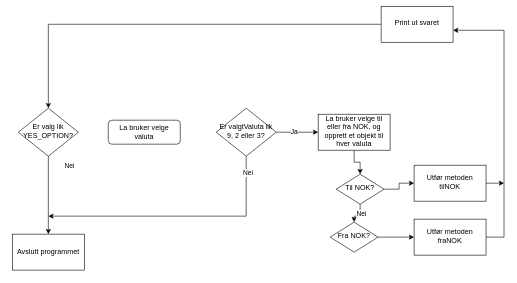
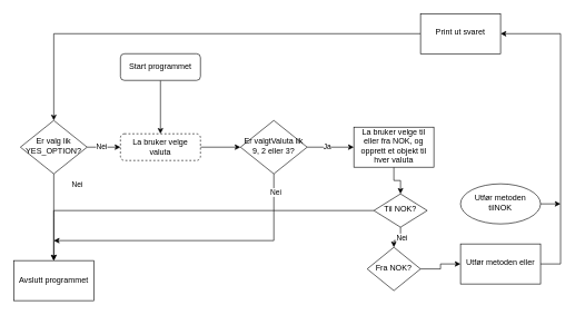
  <mxCell id="0" />
  <mxCell id="1" parent="0" />
+ <mxCell id="2" style="edgeStyle=orthogonalEdgeStyle;rounded=0;orthogonalLoop=1;jettySize=auto;html=1;entryX=0.5;entryY=0;entryDx=0;entryDy=0;" edge="1" parent="1" source="3" target="10"><mxGeometry relative="1" as="geometry" /></mxCell>
+ <mxCell id="3" value="Start programmet" style="rounded=1;whiteSpace=wrap;html=1;fontSize=12;glass=0;strokeWidth=1;shadow=0;" parent="1" vertex="1"><mxGeometry x="180" y="80" width="120" height="40" as="geometry" /></mxCell>
  <mxCell id="4" style="edgeStyle=orthogonalEdgeStyle;rounded=0;orthogonalLoop=1;jettySize=auto;html=1;" edge="1" parent="1" source="8"><mxGeometry relative="1" as="geometry"><mxPoint x="80" y="390" as="targetPoint" /></mxGeometry></mxCell>
  <mxCell id="5" value="Nei" style="edgeLabel;html=1;align=center;verticalAlign=middle;resizable=0;points=[];" vertex="1" connectable="0" parent="4"><mxGeometry x="-0.568" y="2" relative="1" as="geometry"><mxPoint x="32" y="-12" as="offset" /></mxGeometry></mxCell>
+ <mxCell id="6" style="edgeStyle=orthogonalEdgeStyle;rounded=0;orthogonalLoop=1;jettySize=auto;html=1;entryX=0;entryY=0.5;entryDx=0;entryDy=0;" edge="1" parent="1" source="8" target="10"><mxGeometry relative="1" as="geometry" /></mxCell>
+ <mxCell id="7" value="Nei" style="edgeLabel;html=1;align=center;verticalAlign=middle;resizable=0;points=[];" vertex="1" connectable="0" parent="6"><mxGeometry x="-0.158" y="1" relative="1" as="geometry"><mxPoint as="offset" /></mxGeometry></mxCell>
  <mxCell id="8" value="Er valg lik YES_OPTION?" style="rhombus;whiteSpace=wrap;html=1;shadow=0;fontFamily=Helvetica;fontSize=12;align=center;strokeWidth=1;spacing=6;spacingTop=-4;" parent="1" vertex="1"><mxGeometry x="30" y="180" width="100" height="80" as="geometry" /></mxCell>
- <mxCell id="10" value="La bruker velge valuta" style="rounded=1;whiteSpace=wrap;html=1;fontSize=12;glass=0;strokeWidth=1;shadow=0;" parent="1" vertex="1"><mxGeometry x="180" y="200" width="120" height="40" as="geometry" /></mxCell>
+ <mxCell id="9" style="edgeStyle=orthogonalEdgeStyle;rounded=0;orthogonalLoop=1;jettySize=auto;html=1;entryX=0;entryY=0.5;entryDx=0;entryDy=0;" edge="1" parent="1" source="10" target="15"><mxGeometry relative="1" as="geometry" /></mxCell>
+ <mxCell id="10" value="La bruker velge valuta" style="rounded=1;whiteSpace=wrap;html=1;fontSize=12;glass=0;strokeWidth=1;shadow=0;dashed=1;" parent="1" vertex="1"><mxGeometry x="180" y="200" width="120" height="40" as="geometry" /></mxCell>
  <mxCell id="11" style="edgeStyle=orthogonalEdgeStyle;rounded=0;orthogonalLoop=1;jettySize=auto;html=1;" edge="1" parent="1" source="15"><mxGeometry relative="1" as="geometry"><mxPoint x="80" y="360" as="targetPoint" /><Array as="points"><mxPoint x="410" y="360" /></Array></mxGeometry></mxCell>
  <mxCell id="12" value="Nei" style="edgeLabel;html=1;align=center;verticalAlign=middle;resizable=0;points=[];" vertex="1" connectable="0" parent="11"><mxGeometry x="-0.874" y="2" relative="1" as="geometry"><mxPoint as="offset" /></mxGeometry></mxCell>
  <mxCell id="13" value="" style="edgeStyle=orthogonalEdgeStyle;rounded=0;orthogonalLoop=1;jettySize=auto;html=1;" edge="1" parent="1" source="15" target="17"><mxGeometry relative="1" as="geometry" /></mxCell>
  <mxCell id="14" value="Ja" style="edgeLabel;html=1;align=center;verticalAlign=middle;resizable=0;points=[];" vertex="1" connectable="0" parent="13"><mxGeometry x="-0.184" y="1" relative="1" as="geometry"><mxPoint as="offset" /></mxGeometry></mxCell>
  <mxCell id="15" value="Er valgtValuta lik 9, 2 eller 3?" style="rhombus;whiteSpace=wrap;html=1;shadow=0;fontFamily=Helvetica;fontSize=12;align=center;strokeWidth=1;spacing=6;spacingTop=-4;" vertex="1" parent="1"><mxGeometry x="360" y="180" width="100" height="80" as="geometry" /></mxCell>
  <mxCell id="16" value="" style="edgeStyle=orthogonalEdgeStyle;rounded=0;orthogonalLoop=1;jettySize=auto;html=1;" edge="1" parent="1" source="17" target="21"><mxGeometry relative="1" as="geometry" /></mxCell>
  <mxCell id="17" value="La bruker velge til eller fra NOK, og opprett et objekt til hver valuta" style="whiteSpace=wrap;html=1;shadow=0;strokeWidth=1;spacing=6;spacingTop=-4;" vertex="1" parent="1"><mxGeometry x="530" y="190" width="120" height="60" as="geometry" /></mxCell>
  <mxCell id="18" value="" style="edgeStyle=orthogonalEdgeStyle;rounded=0;orthogonalLoop=1;jettySize=auto;html=1;" edge="1" parent="1" source="21" target="23"><mxGeometry relative="1" as="geometry" /></mxCell>
  <mxCell id="19" value="Nei" style="edgeLabel;html=1;align=center;verticalAlign=middle;resizable=0;points=[];" vertex="1" connectable="0" parent="18"><mxGeometry x="-0.234" y="1" relative="1" as="geometry"><mxPoint as="offset" /></mxGeometry></mxCell>
- <mxCell id="20" value="" style="edgeStyle=orthogonalEdgeStyle;rounded=0;orthogonalLoop=1;jettySize=auto;html=1;" edge="1" parent="1" source="21" target="25"><mxGeometry relative="1" as="geometry" /></mxCell>
+ <mxCell id="20" value="" style="edgeStyle=orthogonalEdgeStyle;rounded=0;orthogonalLoop=1;jettySize=auto;html=1;" edge="1" parent="1" source="21" target="30"><mxGeometry relative="1" as="geometry" /></mxCell>
  <mxCell id="21" value="Til NOK?" style="rhombus;whiteSpace=wrap;html=1;shadow=0;strokeWidth=1;spacing=6;spacingTop=-4;" vertex="1" parent="1"><mxGeometry x="560" y="290" width="80" height="50" as="geometry" /></mxCell>
  <mxCell id="22" value="" style="edgeStyle=orthogonalEdgeStyle;rounded=0;orthogonalLoop=1;jettySize=auto;html=1;" edge="1" parent="1" source="23" target="27"><mxGeometry relative="1" as="geometry" /></mxCell>
- <mxCell id="23" value="Fra NOK?" style="rhombus;whiteSpace=wrap;html=1;shadow=0;strokeWidth=1;spacing=6;spacingTop=-4;" vertex="1" parent="1"><mxGeometry x="550" y="370" width="80" height="50" as="geometry" /></mxCell>
+ <mxCell id="23" value="Fra NOK?" style="rhombus;whiteSpace=wrap;html=1;shadow=0;strokeWidth=1;spacing=6;spacingTop=-4;" vertex="1" parent="1"><mxGeometry x="550" y="370" width="80" height="65" as="geometry" /></mxCell>
  <mxCell id="24" style="edgeStyle=orthogonalEdgeStyle;rounded=0;orthogonalLoop=1;jettySize=auto;html=1;" edge="1" parent="1" source="25"><mxGeometry relative="1" as="geometry"><mxPoint x="840" y="305" as="targetPoint" /></mxGeometry></mxCell>
- <mxCell id="25" value="Utfør metoden tilNOK" style="whiteSpace=wrap;html=1;shadow=0;strokeWidth=1;spacing=6;spacingTop=-4;" vertex="1" parent="1"><mxGeometry x="690" y="275" width="120" height="60" as="geometry" /></mxCell>
+ <mxCell id="25" value="Utfør metoden tilNOK" style="ellipse;whiteSpace=wrap;html=1;shadow=0;strokeWidth=1;spacing=6;spacingTop=-4;" vertex="1" parent="1"><mxGeometry x="690" y="275" width="120" height="60" as="geometry" /></mxCell>
  <mxCell id="26" value="" style="edgeStyle=orthogonalEdgeStyle;rounded=0;orthogonalLoop=1;jettySize=auto;html=1;" edge="1" parent="1" source="27" target="29"><mxGeometry relative="1" as="geometry"><Array as="points"><mxPoint x="840" y="395" /><mxPoint x="840" y="50" /></Array></mxGeometry></mxCell>
- <mxCell id="27" value="Utfør metoden fraNOK" style="whiteSpace=wrap;html=1;shadow=0;strokeWidth=1;spacing=6;spacingTop=-4;" vertex="1" parent="1"><mxGeometry x="690" y="365" width="120" height="60" as="geometry" /></mxCell>
+ <mxCell id="27" value="Utfør metoden eller" style="whiteSpace=wrap;html=1;shadow=0;strokeWidth=1;spacing=6;spacingTop=-4;" vertex="1" parent="1"><mxGeometry x="690" y="365" width="120" height="60" as="geometry" /></mxCell>
  <mxCell id="28" style="edgeStyle=orthogonalEdgeStyle;rounded=0;orthogonalLoop=1;jettySize=auto;html=1;entryX=0.5;entryY=0;entryDx=0;entryDy=0;" edge="1" parent="1" source="29" target="8"><mxGeometry relative="1" as="geometry"><mxPoint x="240" y="50" as="targetPoint" /></mxGeometry></mxCell>
- <mxCell id="29" value="Print ut svaret" style="whiteSpace=wrap;html=1;shadow=0;strokeWidth=1;spacing=6;spacingTop=-4;" vertex="1" parent="1"><mxGeometry x="635" y="10" width="120" height="60" as="geometry" /></mxCell>
+ <mxCell id="29" value="Print ut svaret" style="whiteSpace=wrap;html=1;shadow=0;strokeWidth=1;spacing=6;spacingTop=-4;" vertex="1" parent="1"><mxGeometry x="630" y="20" width="120" height="60" as="geometry" /></mxCell>
  <mxCell id="30" value="Avslutt programmet" style="rounded=0;whiteSpace=wrap;html=1;" vertex="1" parent="1"><mxGeometry y="390" width="120" height="60" as="geometry" x="20" /></mxCell>
